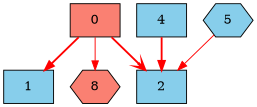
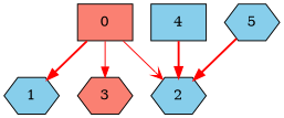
  digraph {
    node [fillcolor=skyblue shape=box style=filled]
    edge [arrowhead=normal color=red style=bold]
    0 [fillcolor=salmon]
-   1
-   2
-   3 [fillcolor=salmon shape=hexagon label=8]
+   1 [shape=hexagon]
+   2 [shape=hexagon]
+   3 [fillcolor=salmon shape=hexagon]
    4
    5 [shape=hexagon]
    0 -> 1
-   0 -> 2 [arrowhead=vee]
+   0 -> 2 [arrowhead=vee style=solid]
    0 -> 3 [style=solid]
    4 -> 2
-   5 -> 2 [style=solid]
+   5 -> 2
  }
